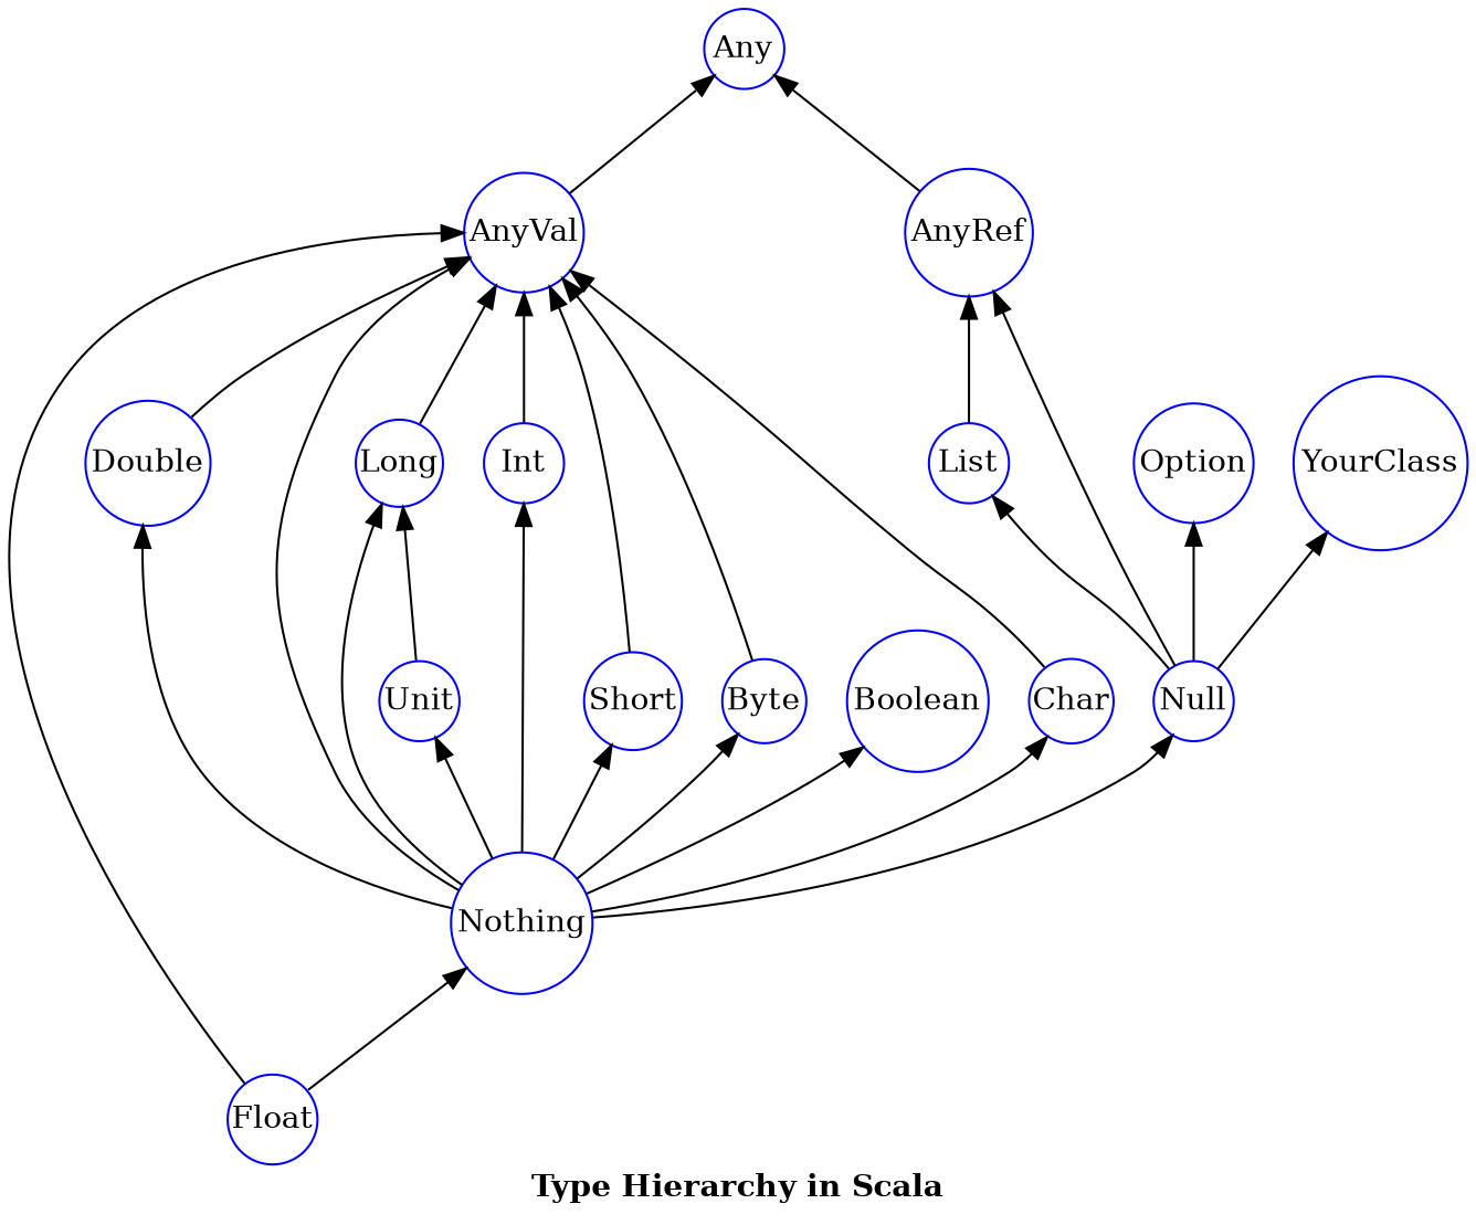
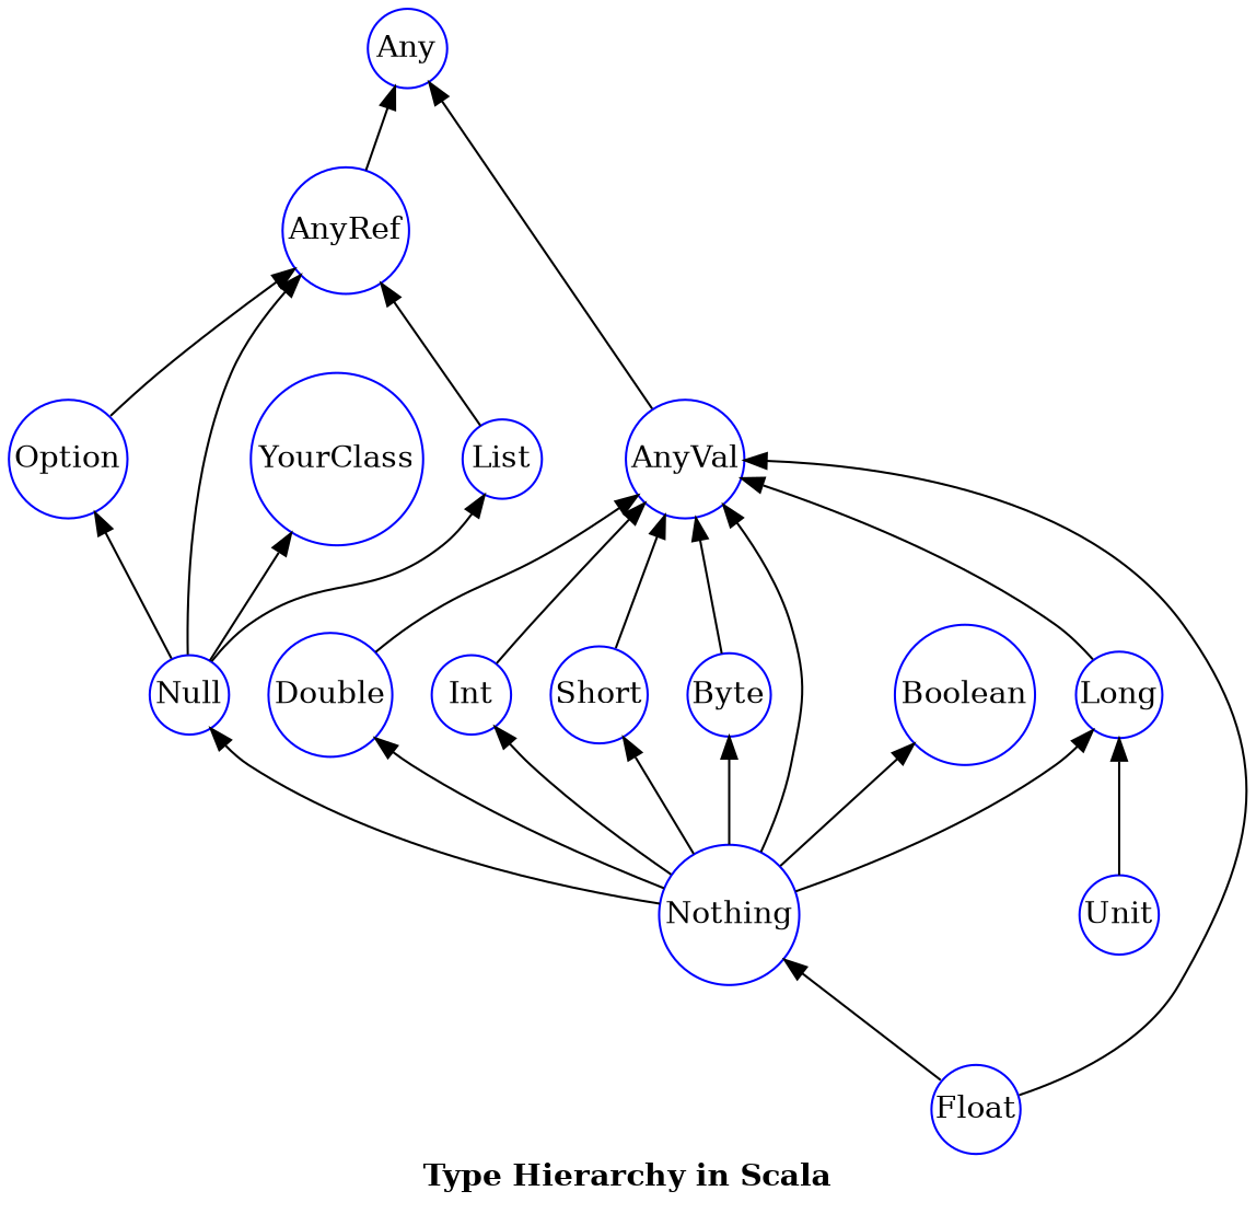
  digraph {
    compound=true
    label=<<B>Type Hierarchy in Scala</B>>
    rankdir=BT
    node [color=blue fillcolor=white margin=0 shape=circle style=filled]
    List
    AnyRef
    Option
    YourClass
    Null
    Double
    AnyVal
    Float
    Long
    Int
    Short
    Byte
    Unit
    Boolean
-   Char
    Any
    Nothing
    subgraph sub_1 {
      List
      AnyRef
      Option
      YourClass
    }
    subgraph sub_2 {
      Null
      Double
      AnyVal
      Float
      Long
      Int
      Short
      Byte
      Unit
      Boolean
-     Char
    }
    List -> AnyRef
    AnyRef -> Any
+   Option -> AnyRef
    Null -> List
    Null -> AnyRef
    Null -> Option
    Null -> YourClass
    Double -> AnyVal
    AnyVal -> Any
    Float -> AnyVal
    Float -> Nothing
    Long -> AnyVal
    Int -> AnyVal
    Short -> AnyVal
    Byte -> AnyVal
    Unit -> Long
-   Char -> AnyVal
    Nothing -> Null
    Nothing -> Double
    Nothing -> AnyVal
    Nothing -> Long
    Nothing -> Int
    Nothing -> Short
    Nothing -> Byte
-   Nothing -> Unit
    Nothing -> Boolean
-   Nothing -> Char
  }
